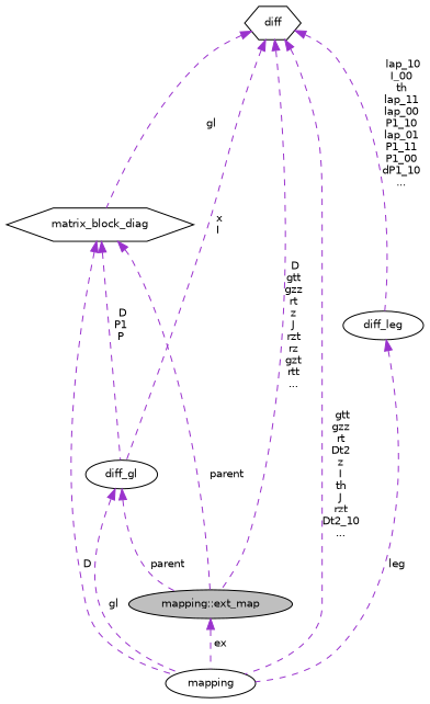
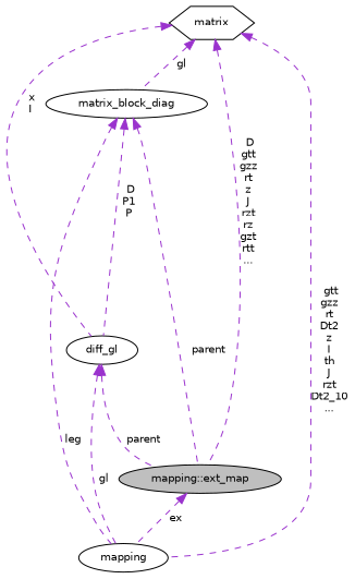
  digraph {
    node [color=black fillcolor=white fontname=Helvetica fontsize=10 shape=ellipse style=filled]
    edge [color=darkorchid3 dir=back fontname=Helvetica fontsize=10 labelfontname=Helvetica labelfontsize=10 style=dashed]
    n1 [fillcolor=grey75 fontcolor=black height=0.2 label="mapping::ext_map" width=0.4]
    n2 [height=0.2 label=mapping width=0.4]
    n3 [height=0.2 label=diff_gl width=0.4]
-   n4 [height=0.2 label=diff shape=hexagon width=0.4]
-   n5 [height=0.2 label=matrix_block_diag shape=hexagon width=0.4]
-   n6 [height=0.2 label=diff_leg width=0.4]
+   n4 [height=0.2 label=matrix shape=hexagon width=0.4]
+   n5 [height=0.2 label=matrix_block_diag width=0.4]
    n1 -> n2 [label=" ex"]
    n3 -> n1 [label=" parent"]
    n3 -> n2 [label=" gl"]
    n4 -> n1 [label=" D\ngtt\ngzz\nrt\nz\nJ\nrzt\nrz\ngzt\nrtt\n..."]
    n4 -> n2 [label=" gtt\ngzz\nrt\nDt2\nz\nI\nth\nJ\nrzt\nDt2_10\n..."]
    n4 -> n3 [label=" x\nI"]
    n4 -> n5 [label=" gl"]
-   n4 -> n6 [label=" lap_10\nI_00\nth\nlap_11\nlap_00\nP1_10\nlap_01\nP1_11\nP1_00\ndP1_10\n..."]
    n5 -> n1 [label=" parent"]
-   n5 -> n2 [label=" D"]
+   n5 -> n2 [label=" leg"]
    n5 -> n3 [label=" D\nP1\nP"]
-   n6 -> n2 [label=" leg"]
  }
